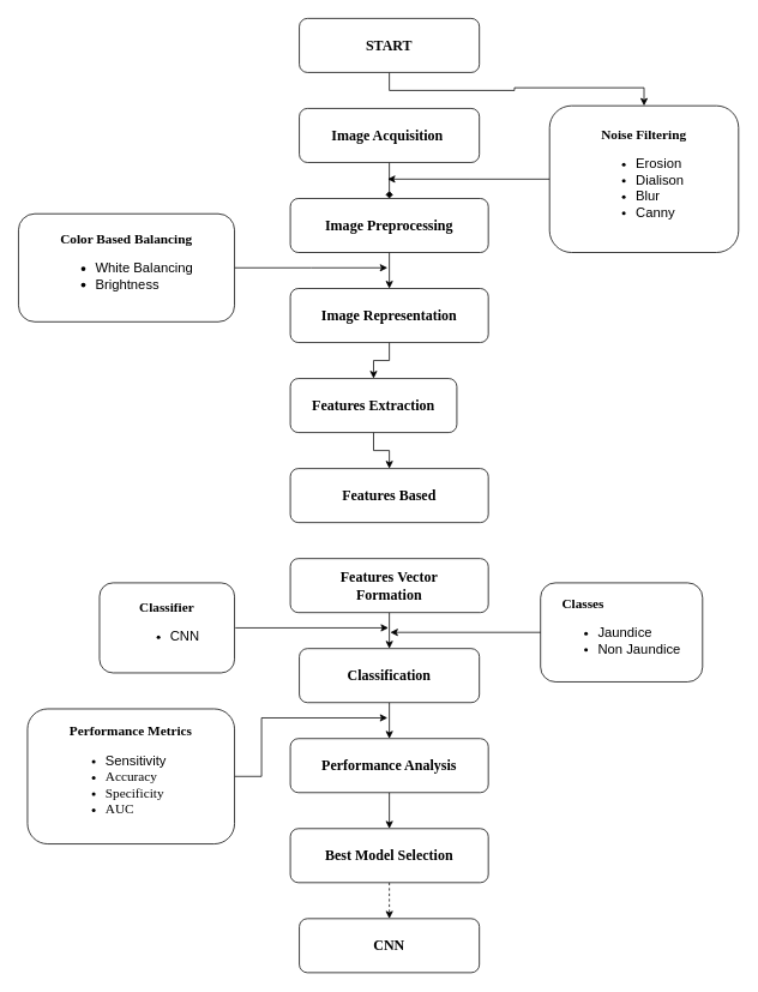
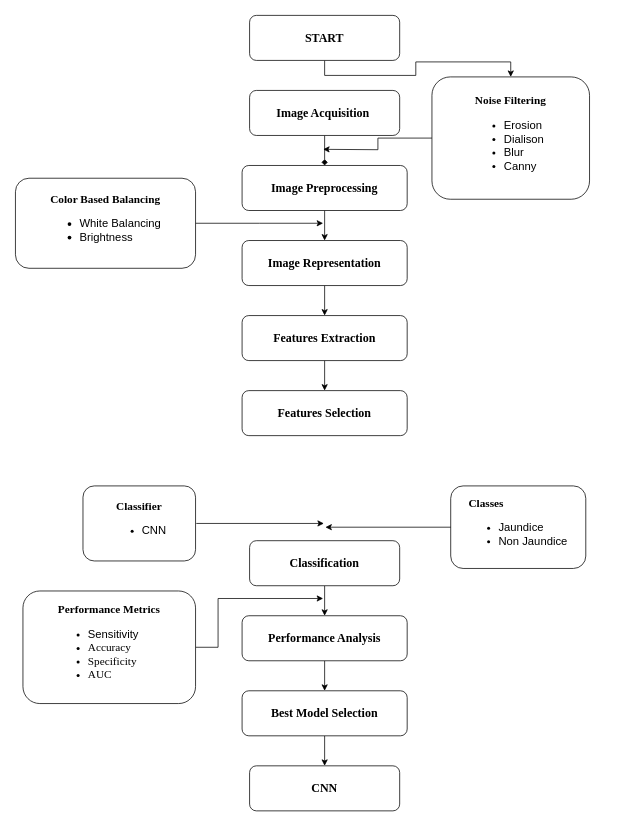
  <mxCell id="0" />
  <mxCell id="1" parent="0" />
  <mxCell id="2" style="edgeStyle=orthogonalEdgeStyle;rounded=0;orthogonalLoop=1;jettySize=auto;html=1;exitX=0.5;exitY=1;exitDx=0;exitDy=0;fontFamily=Verdana;fontSize=16;" edge="1" parent="1" source="3" target="23"><mxGeometry relative="1" as="geometry" /></mxCell>
  <mxCell id="3" value="&lt;font size=&quot;1&quot; face=&quot;Verdana&quot;&gt;&lt;b style=&quot;font-size: 16px;&quot;&gt;START&lt;/b&gt;&lt;/font&gt;" style="rounded=1;whiteSpace=wrap;html=1;" vertex="1" parent="1"><mxGeometry x="332" y="20" width="200" height="60" as="geometry" /></mxCell>
  <mxCell id="4" style="edgeStyle=orthogonalEdgeStyle;rounded=0;orthogonalLoop=1;jettySize=auto;html=1;exitX=0.5;exitY=1;exitDx=0;exitDy=0;entryX=0.5;entryY=0;entryDx=0;entryDy=0;fontFamily=Verdana;fontSize=16;endArrow=diamond;" edge="1" parent="1" source="5" target="7"><mxGeometry relative="1" as="geometry" /></mxCell>
  <mxCell id="5" value="&lt;font face=&quot;Verdana&quot;&gt;&lt;b style=&quot;font-size: 16px;&quot;&gt;Image A&lt;/b&gt;&lt;span style=&quot;font-size: 16px;&quot;&gt;&lt;b&gt;cquisition&lt;/b&gt;&lt;/span&gt;&lt;b style=&quot;font-size: 16px;&quot;&gt;&amp;nbsp;&lt;/b&gt;&lt;/font&gt;" style="rounded=1;whiteSpace=wrap;html=1;" vertex="1" parent="1"><mxGeometry x="332" y="120" width="200" height="60" as="geometry" /></mxCell>
  <mxCell id="6" style="edgeStyle=orthogonalEdgeStyle;rounded=0;orthogonalLoop=1;jettySize=auto;html=1;exitX=0.5;exitY=1;exitDx=0;exitDy=0;entryX=0.5;entryY=0;entryDx=0;entryDy=0;fontFamily=Verdana;fontSize=16;" edge="1" parent="1" source="7" target="9"><mxGeometry relative="1" as="geometry" /></mxCell>
  <mxCell id="7" value="&lt;font face=&quot;Verdana&quot;&gt;&lt;b style=&quot;font-size: 16px;&quot;&gt;Image Preprocessing&lt;/b&gt;&lt;/font&gt;" style="rounded=1;whiteSpace=wrap;html=1;" vertex="1" parent="1"><mxGeometry x="322" y="220" width="220" height="60" as="geometry" /></mxCell>
  <mxCell id="8" style="edgeStyle=orthogonalEdgeStyle;rounded=0;orthogonalLoop=1;jettySize=auto;html=1;exitX=0.5;exitY=1;exitDx=0;exitDy=0;entryX=0.5;entryY=0;entryDx=0;entryDy=0;fontFamily=Verdana;fontSize=16;" edge="1" parent="1" source="9" target="11"><mxGeometry relative="1" as="geometry" /></mxCell>
  <mxCell id="9" value="&lt;font face=&quot;Verdana&quot;&gt;&lt;b style=&quot;font-size: 16px;&quot;&gt;Image Representation&lt;/b&gt;&lt;/font&gt;" style="rounded=1;whiteSpace=wrap;html=1;" vertex="1" parent="1"><mxGeometry x="322" y="320" width="220" height="60" as="geometry" /></mxCell>
  <mxCell id="10" style="edgeStyle=orthogonalEdgeStyle;rounded=0;orthogonalLoop=1;jettySize=auto;html=1;exitX=0.5;exitY=1;exitDx=0;exitDy=0;entryX=0.5;entryY=0;entryDx=0;entryDy=0;fontFamily=Verdana;fontSize=16;" edge="1" parent="1" source="11" target="12"><mxGeometry relative="1" as="geometry" /></mxCell>
- <mxCell id="11" value="&lt;font face=&quot;Verdana&quot;&gt;&lt;b style=&quot;font-size: 16px;&quot;&gt;Features&amp;nbsp;&lt;/b&gt;&lt;span style=&quot;font-size: 16px;&quot;&gt;&lt;b&gt;Extraction&lt;/b&gt;&lt;/span&gt;&lt;/font&gt;" style="rounded=1;whiteSpace=wrap;html=1;" vertex="1" parent="1"><mxGeometry x="322" y="420" width="185" height="60" as="geometry" /></mxCell>
- <mxCell id="12" value="&lt;font face=&quot;Verdana&quot;&gt;&lt;b style=&quot;font-size: 16px;&quot;&gt;Features&amp;nbsp;&lt;/b&gt;&lt;span style=&quot;font-size: 16px;&quot;&gt;&lt;b&gt;Based&lt;/b&gt;&lt;/span&gt;&lt;/font&gt;" style="rounded=1;whiteSpace=wrap;html=1;" vertex="1" parent="1"><mxGeometry x="322" y="520" width="220" height="60" as="geometry" /></mxCell>
- <mxCell id="13" style="edgeStyle=orthogonalEdgeStyle;rounded=0;orthogonalLoop=1;jettySize=auto;html=1;exitX=0.5;exitY=1;exitDx=0;exitDy=0;entryX=0.5;entryY=0;entryDx=0;entryDy=0;fontFamily=Verdana;fontSize=16;" edge="1" parent="1" source="14" target="16"><mxGeometry relative="1" as="geometry" /></mxCell>
- <mxCell id="14" value="&lt;font face=&quot;Verdana&quot;&gt;&lt;b style=&quot;font-size: 16px;&quot;&gt;Features&amp;nbsp;&lt;/b&gt;&lt;span style=&quot;font-size: 16px;&quot;&gt;&lt;b&gt;Vector&lt;br&gt;Formation&lt;br&gt;&lt;/b&gt;&lt;/span&gt;&lt;/font&gt;" style="rounded=1;whiteSpace=wrap;html=1;" vertex="1" parent="1"><mxGeometry x="322" y="620" width="220" height="60" as="geometry" /></mxCell>
+ <mxCell id="11" value="&lt;font face=&quot;Verdana&quot;&gt;&lt;b style=&quot;font-size: 16px;&quot;&gt;Features&amp;nbsp;&lt;/b&gt;&lt;span style=&quot;font-size: 16px;&quot;&gt;&lt;b&gt;Extraction&lt;/b&gt;&lt;/span&gt;&lt;/font&gt;" style="rounded=1;whiteSpace=wrap;html=1;" vertex="1" parent="1"><mxGeometry x="322" y="420" width="220" height="60" as="geometry" /></mxCell>
+ <mxCell id="12" value="&lt;font face=&quot;Verdana&quot;&gt;&lt;b style=&quot;font-size: 16px;&quot;&gt;Features&amp;nbsp;&lt;/b&gt;&lt;span style=&quot;font-size: 16px;&quot;&gt;&lt;b&gt;Selection&lt;/b&gt;&lt;/span&gt;&lt;/font&gt;" style="rounded=1;whiteSpace=wrap;html=1;" vertex="1" parent="1"><mxGeometry x="322" y="520" width="220" height="60" as="geometry" /></mxCell>
  <mxCell id="15" style="edgeStyle=orthogonalEdgeStyle;rounded=0;orthogonalLoop=1;jettySize=auto;html=1;exitX=0.5;exitY=1;exitDx=0;exitDy=0;entryX=0.5;entryY=0;entryDx=0;entryDy=0;fontFamily=Verdana;fontSize=16;" edge="1" parent="1" source="16" target="18"><mxGeometry relative="1" as="geometry" /></mxCell>
  <mxCell id="16" value="&lt;font face=&quot;Verdana&quot;&gt;&lt;span style=&quot;font-size: 16px;&quot;&gt;&lt;b&gt;Classification&lt;/b&gt;&lt;/span&gt;&lt;/font&gt;" style="rounded=1;whiteSpace=wrap;html=1;" vertex="1" parent="1"><mxGeometry x="332" y="720" width="200" height="60" as="geometry" /></mxCell>
  <mxCell id="17" style="edgeStyle=orthogonalEdgeStyle;rounded=0;orthogonalLoop=1;jettySize=auto;html=1;exitX=0.5;exitY=1;exitDx=0;exitDy=0;entryX=0.5;entryY=0;entryDx=0;entryDy=0;fontFamily=Verdana;fontSize=16;" edge="1" parent="1" source="18" target="20"><mxGeometry relative="1" as="geometry" /></mxCell>
  <mxCell id="18" value="&lt;font face=&quot;Verdana&quot;&gt;&lt;span style=&quot;font-size: 16px;&quot;&gt;&lt;b&gt;Performance Analysis&lt;/b&gt;&lt;/span&gt;&lt;/font&gt;" style="rounded=1;whiteSpace=wrap;html=1;" vertex="1" parent="1"><mxGeometry x="322" y="820" width="220" height="60" as="geometry" /></mxCell>
- <mxCell id="19" style="edgeStyle=orthogonalEdgeStyle;rounded=0;orthogonalLoop=1;jettySize=auto;html=1;exitX=0.5;exitY=1;exitDx=0;exitDy=0;entryX=0.5;entryY=0;entryDx=0;entryDy=0;fontFamily=Verdana;fontSize=16;dashed=1;" edge="1" parent="1" source="20" target="21"><mxGeometry relative="1" as="geometry" /></mxCell>
+ <mxCell id="19" style="edgeStyle=orthogonalEdgeStyle;rounded=0;orthogonalLoop=1;jettySize=auto;html=1;exitX=0.5;exitY=1;exitDx=0;exitDy=0;entryX=0.5;entryY=0;entryDx=0;entryDy=0;fontFamily=Verdana;fontSize=16;" edge="1" parent="1" source="20" target="21"><mxGeometry relative="1" as="geometry" /></mxCell>
  <mxCell id="20" value="&lt;font face=&quot;Verdana&quot;&gt;&lt;span style=&quot;font-size: 16px;&quot;&gt;&lt;b&gt;Best Model Selection&lt;/b&gt;&lt;/span&gt;&lt;/font&gt;" style="rounded=1;whiteSpace=wrap;html=1;" vertex="1" parent="1"><mxGeometry x="322" y="920" width="220" height="60" as="geometry" /></mxCell>
  <mxCell id="21" value="&lt;font size=&quot;1&quot; face=&quot;Verdana&quot;&gt;&lt;b style=&quot;font-size: 16px;&quot;&gt;CNN&lt;/b&gt;&lt;/font&gt;" style="rounded=1;whiteSpace=wrap;html=1;" vertex="1" parent="1"><mxGeometry x="332" y="1020" width="200" height="60" as="geometry" /></mxCell>
  <mxCell id="22" style="edgeStyle=orthogonalEdgeStyle;rounded=0;orthogonalLoop=1;jettySize=auto;html=1;fontFamily=Verdana;fontSize=15;" edge="1" parent="1" source="23"><mxGeometry relative="1" as="geometry"><mxPoint x="430" y="198.5" as="targetPoint" /></mxGeometry></mxCell>
- <mxCell id="23" value="&lt;font style=&quot;&quot;&gt;&lt;b style=&quot;font-size: 15px;&quot;&gt;Noise&lt;/b&gt;&lt;b style=&quot;font-size: 15px;&quot;&gt;&amp;nbsp;Filtering&lt;/b&gt;&lt;br&gt;&lt;div style=&quot;text-align: left;&quot;&gt;&lt;ul style=&quot;&quot;&gt;&lt;li style=&quot;font-size: 15px; font-weight: bold;&quot;&gt;&lt;span style=&quot;background-color: initial; font-family: Helvetica; font-weight: normal;&quot;&gt;Erosion&lt;/span&gt;&lt;/li&gt;&lt;li style=&quot;&quot;&gt;&lt;font face=&quot;Helvetica&quot;&gt;Dialison&amp;nbsp;&lt;/font&gt;&lt;br&gt;&lt;/li&gt;&lt;li style=&quot;font-size: 15px; font-weight: bold;&quot;&gt;&lt;span style=&quot;background-color: initial; font-family: Helvetica; font-weight: normal;&quot;&gt;Blur&lt;/span&gt;&lt;/li&gt;&lt;li style=&quot;font-size: 15px; font-weight: bold;&quot;&gt;&lt;span style=&quot;background-color: initial; font-family: Helvetica; font-weight: normal;&quot;&gt;Canny&lt;/span&gt;&lt;/li&gt;&lt;/ul&gt;&lt;/div&gt;&lt;/font&gt;" style="rounded=1;whiteSpace=wrap;html=1;fontFamily=Verdana;fontSize=15;shadow=0;glass=0;sketch=0;" vertex="1" parent="1"><mxGeometry x="610" y="117" width="210" height="163" as="geometry" /></mxCell>
+ <mxCell id="23" value="&lt;font style=&quot;&quot;&gt;&lt;b style=&quot;font-size: 15px;&quot;&gt;Noise&lt;/b&gt;&lt;b style=&quot;font-size: 15px;&quot;&gt;&amp;nbsp;Filtering&lt;/b&gt;&lt;br&gt;&lt;div style=&quot;text-align: left;&quot;&gt;&lt;ul style=&quot;&quot;&gt;&lt;li style=&quot;font-size: 15px; font-weight: bold;&quot;&gt;&lt;span style=&quot;background-color: initial; font-family: Helvetica; font-weight: normal;&quot;&gt;Erosion&lt;/span&gt;&lt;/li&gt;&lt;li style=&quot;&quot;&gt;&lt;font face=&quot;Helvetica&quot;&gt;Dialison&amp;nbsp;&lt;/font&gt;&lt;br&gt;&lt;/li&gt;&lt;li style=&quot;font-size: 15px; font-weight: bold;&quot;&gt;&lt;span style=&quot;background-color: initial; font-family: Helvetica; font-weight: normal;&quot;&gt;Blur&lt;/span&gt;&lt;/li&gt;&lt;li style=&quot;font-size: 15px; font-weight: bold;&quot;&gt;&lt;span style=&quot;background-color: initial; font-family: Helvetica; font-weight: normal;&quot;&gt;Canny&lt;/span&gt;&lt;/li&gt;&lt;/ul&gt;&lt;/div&gt;&lt;/font&gt;" style="rounded=1;whiteSpace=wrap;html=1;fontFamily=Verdana;fontSize=15;shadow=0;glass=0;sketch=0;" vertex="1" parent="1"><mxGeometry x="575" y="102" width="210" height="163" as="geometry" /></mxCell>
  <mxCell id="24" style="edgeStyle=orthogonalEdgeStyle;rounded=0;orthogonalLoop=1;jettySize=auto;html=1;fontFamily=Verdana;fontSize=15;" edge="1" parent="1" source="25"><mxGeometry relative="1" as="geometry"><mxPoint x="430" y="297" as="targetPoint" /></mxGeometry></mxCell>
  <mxCell id="25" value="&lt;span style=&quot;background-color: initial; text-align: left;&quot;&gt;&lt;b&gt;Color Based Balancing&lt;/b&gt;&lt;/span&gt;&lt;span style=&quot;font-family: Helvetica; background-color: initial;&quot;&gt;&lt;br&gt;&lt;div style=&quot;text-align: left;&quot;&gt;&lt;ul&gt;&lt;li&gt;&lt;span style=&quot;background-color: initial;&quot;&gt;White Balancing&lt;/span&gt;&lt;/li&gt;&lt;li&gt;&lt;span style=&quot;background-color: initial;&quot;&gt;Brightness&lt;/span&gt;&lt;/li&gt;&lt;/ul&gt;&lt;/div&gt;&lt;/span&gt;" style="rounded=1;whiteSpace=wrap;html=1;fontFamily=Verdana;fontSize=15;shadow=0;glass=0;sketch=0;" vertex="1" parent="1"><mxGeometry x="20" y="237" width="240" height="120" as="geometry" /></mxCell>
  <mxCell id="26" style="edgeStyle=orthogonalEdgeStyle;rounded=0;orthogonalLoop=1;jettySize=auto;html=1;exitX=1;exitY=0.5;exitDx=0;exitDy=0;fontFamily=Verdana;fontSize=15;" edge="1" parent="1"><mxGeometry relative="1" as="geometry"><mxPoint x="431" y="697" as="targetPoint" /><mxPoint x="261" y="697" as="sourcePoint" /></mxGeometry></mxCell>
  <mxCell id="27" value="&lt;div style=&quot;&quot;&gt;&lt;b style=&quot;background-color: initial;&quot;&gt;Classifier&lt;/b&gt;&lt;/div&gt;&lt;span style=&quot;background-color: initial;&quot;&gt;&lt;b&gt;&lt;div style=&quot;&quot;&gt;&lt;ul&gt;&lt;li style=&quot;&quot;&gt;&lt;span style=&quot;background-color: initial; font-family: Helvetica; font-weight: normal;&quot;&gt;CNN&lt;/span&gt;&lt;/li&gt;&lt;/ul&gt;&lt;/div&gt;&lt;/b&gt;&lt;/span&gt;" style="rounded=1;whiteSpace=wrap;html=1;fontFamily=Verdana;fontSize=15;shadow=0;glass=0;sketch=0;align=center;" vertex="1" parent="1"><mxGeometry x="110" y="647" width="150" height="100" as="geometry" /></mxCell>
  <mxCell id="28" style="edgeStyle=orthogonalEdgeStyle;rounded=0;orthogonalLoop=1;jettySize=auto;html=1;fontFamily=Verdana;fontSize=15;" edge="1" parent="1"><mxGeometry relative="1" as="geometry"><mxPoint x="433" y="702" as="targetPoint" /><mxPoint x="603" y="702" as="sourcePoint" /></mxGeometry></mxCell>
  <mxCell id="29" value="&lt;div style=&quot;text-align: left;&quot;&gt;&lt;b style=&quot;background-color: initial;&quot;&gt;Classes&lt;/b&gt;&lt;/div&gt;&lt;span style=&quot;background-color: initial;&quot;&gt;&lt;div style=&quot;text-align: left;&quot;&gt;&lt;ul style=&quot;&quot;&gt;&lt;li style=&quot;font-weight: bold;&quot;&gt;&lt;span style=&quot;background-color: initial; font-family: Helvetica; font-weight: normal; text-align: center;&quot;&gt;Jaundice&lt;/span&gt;&lt;/li&gt;&lt;li style=&quot;&quot;&gt;&lt;span style=&quot;font-weight: normal; background-color: initial; font-family: Helvetica; text-align: center;&quot;&gt;Non&amp;nbsp;&lt;/span&gt;&lt;font face=&quot;Helvetica&quot;&gt;Jaundice&lt;/font&gt;&lt;/li&gt;&lt;/ul&gt;&lt;/div&gt;&lt;/span&gt;" style="rounded=1;whiteSpace=wrap;html=1;fontFamily=Verdana;fontSize=15;shadow=0;glass=0;sketch=0;" vertex="1" parent="1"><mxGeometry x="600" y="647" width="180" height="110" as="geometry" /></mxCell>
  <mxCell id="30" style="edgeStyle=orthogonalEdgeStyle;rounded=0;orthogonalLoop=1;jettySize=auto;html=1;fontFamily=Verdana;fontSize=15;" edge="1" parent="1" source="31"><mxGeometry relative="1" as="geometry"><mxPoint x="430" y="797" as="targetPoint" /><Array as="points"><mxPoint x="290" y="862" /><mxPoint x="290" y="797" /></Array></mxGeometry></mxCell>
  <mxCell id="31" value="&lt;span style=&quot;background-color: initial; text-align: left;&quot;&gt;&lt;b&gt;Performance Metrics&lt;/b&gt;&lt;br&gt;&lt;div style=&quot;text-align: left;&quot;&gt;&lt;ul style=&quot;&quot;&gt;&lt;li style=&quot;&quot;&gt;&lt;span style=&quot;background-color: initial; font-family: Helvetica; text-align: center;&quot;&gt;Sensitivity&lt;/span&gt;&lt;/li&gt;&lt;li style=&quot;&quot;&gt;&lt;span style=&quot;background-color: initial;&quot;&gt;Accuracy&lt;/span&gt;&lt;/li&gt;&lt;li style=&quot;&quot;&gt;&lt;span style=&quot;background-color: initial;&quot;&gt;Specificity&lt;/span&gt;&lt;/li&gt;&lt;li style=&quot;&quot;&gt;&lt;span style=&quot;background-color: initial;&quot;&gt;AUC&lt;/span&gt;&lt;/li&gt;&lt;/ul&gt;&lt;/div&gt;&lt;/span&gt;" style="rounded=1;whiteSpace=wrap;html=1;fontFamily=Verdana;fontSize=15;shadow=0;glass=0;sketch=0;" vertex="1" parent="1"><mxGeometry x="30" y="787" width="230" height="150" as="geometry" /></mxCell>
